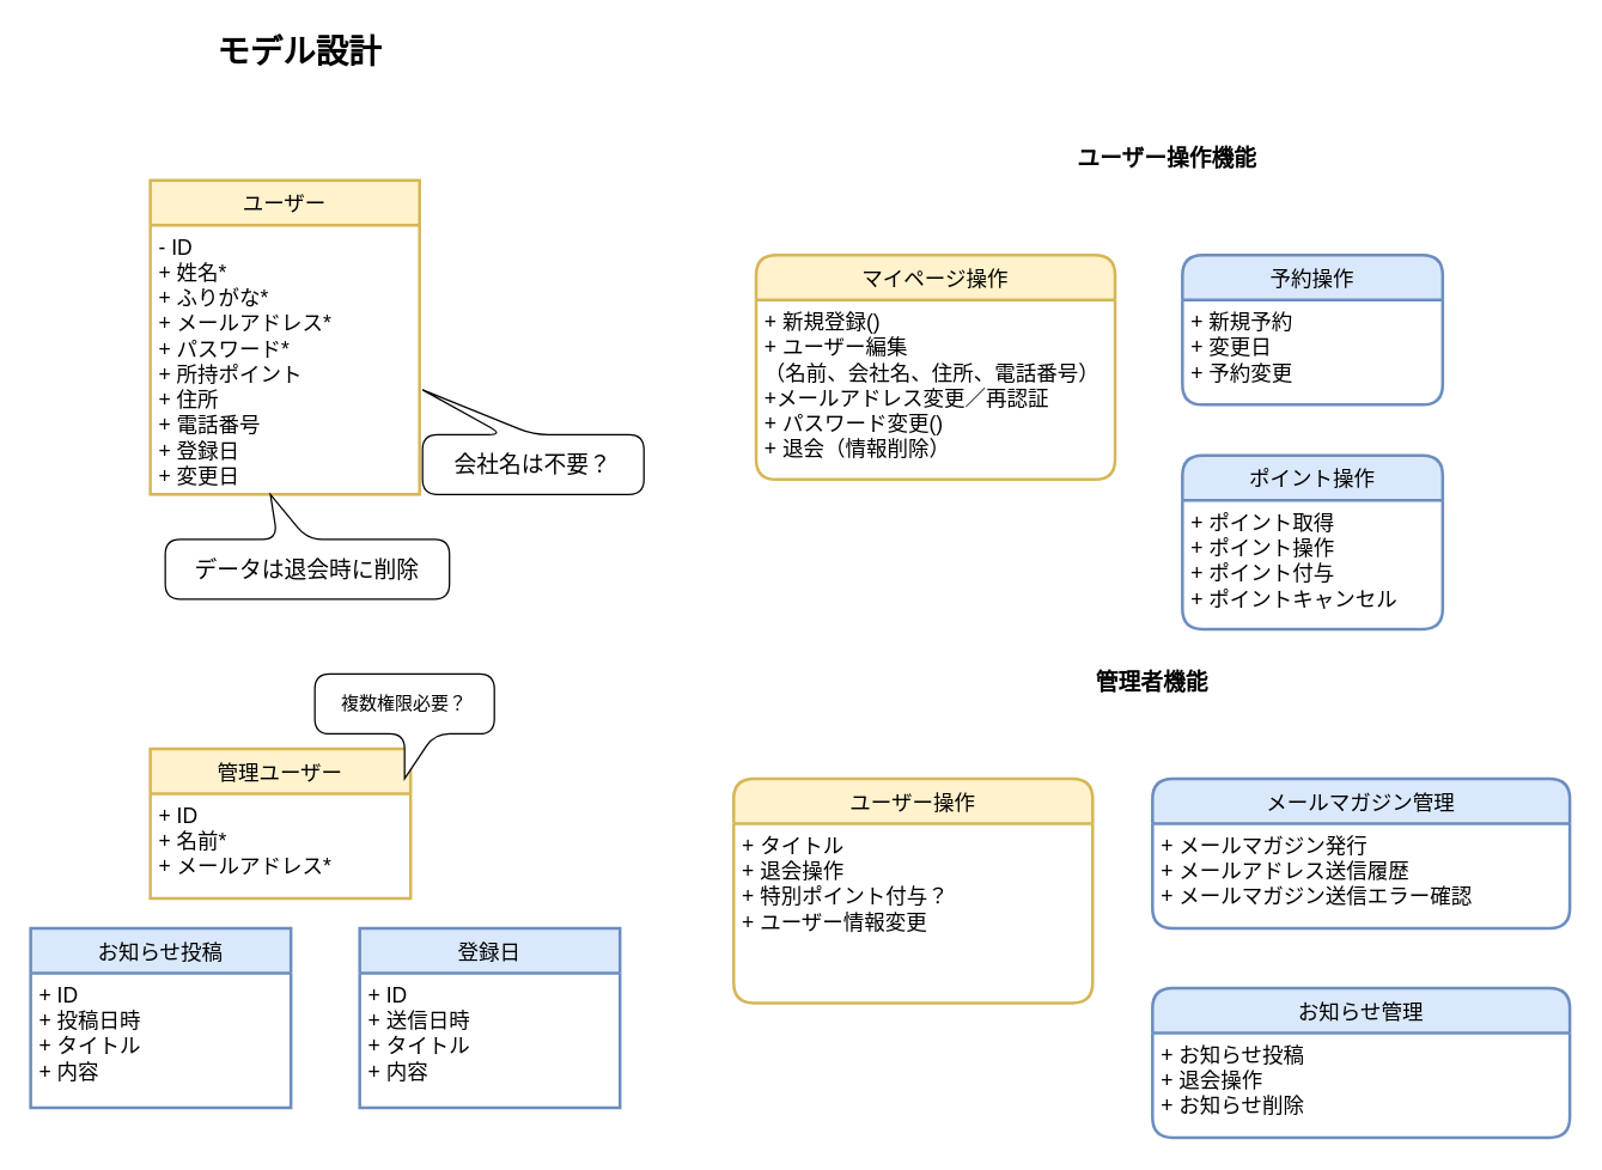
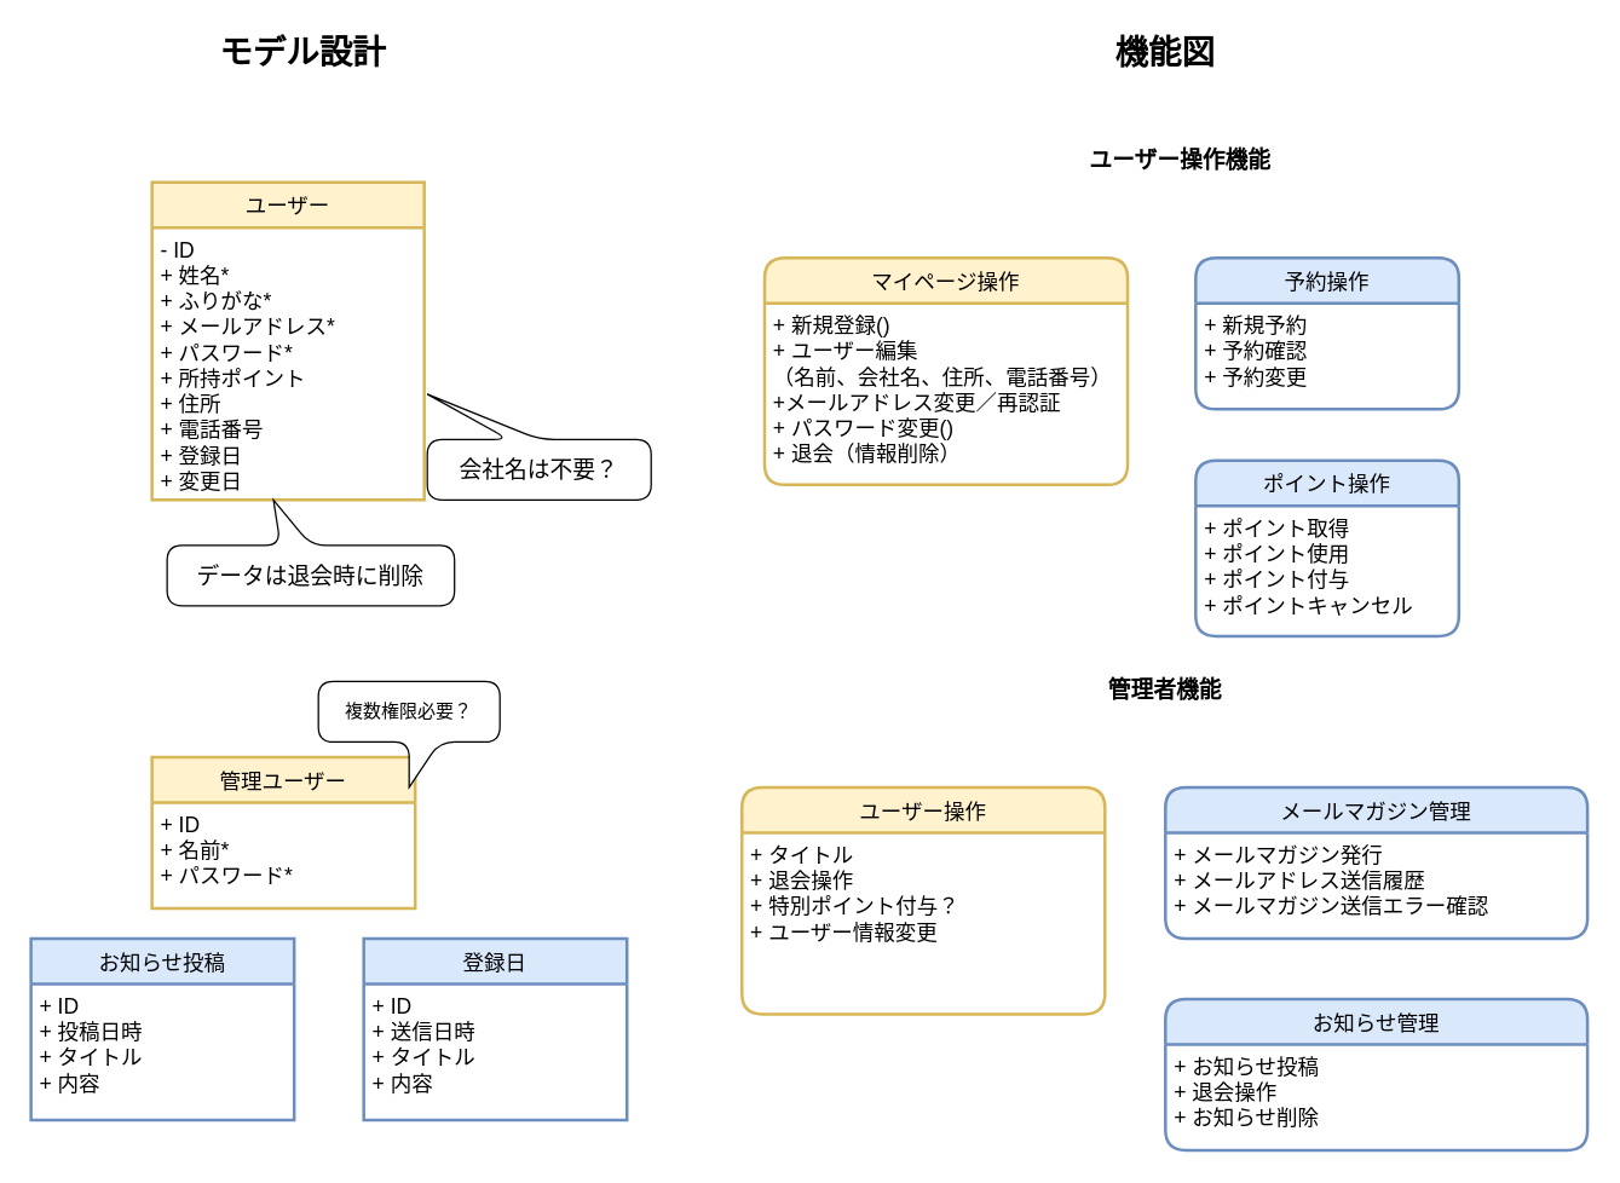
  <mxCell id="0" />
  <mxCell id="1" parent="0" />
  <mxCell id="2" value="マイページ操作" style="swimlane;childLayout=stackLayout;horizontal=1;startSize=30;horizontalStack=0;rounded=1;fontSize=14;fontStyle=0;strokeWidth=2;resizeParent=0;resizeLast=1;shadow=0;dashed=0;align=center;swimlaneLine=1;fillColor=#fff2cc;strokeColor=#d6b656;" parent="1" vertex="1"><mxGeometry x="505" y="170" width="240" height="150" as="geometry"><mxRectangle x="50" y="130" width="90" height="30" as="alternateBounds" /></mxGeometry></mxCell>
  <mxCell id="3" value="+ 新規登録()&#10;+ ユーザー編集&#10;（名前、会社名、住所、電話番号）&#10;+メールアドレス変更／再認証&#10;+ パスワード変更()&#10;+ 退会（情報削除）" style="align=left;strokeColor=none;fillColor=none;spacingLeft=4;fontSize=14;verticalAlign=top;resizable=0;rotatable=0;part=1;" parent="2" vertex="1"><mxGeometry y="30" width="240" height="120" as="geometry" /></mxCell>
  <mxCell id="4" value="予約操作" style="swimlane;childLayout=stackLayout;horizontal=1;startSize=30;horizontalStack=0;rounded=1;fontSize=14;fontStyle=0;strokeWidth=2;resizeParent=0;resizeLast=1;shadow=0;dashed=0;align=center;fillColor=#dae8fc;strokeColor=#6c8ebf;" parent="1" vertex="1"><mxGeometry x="790" y="170" width="174" height="100" as="geometry"><mxRectangle x="50" y="130" width="90" height="30" as="alternateBounds" /></mxGeometry></mxCell>
- <mxCell id="5" value="+ 新規予約&#10;+ 変更日&#10;+ 予約変更&#10;" style="align=left;strokeColor=none;fillColor=none;spacingLeft=4;fontSize=14;verticalAlign=top;resizable=0;rotatable=0;part=1;" parent="4" vertex="1"><mxGeometry y="30" width="174" height="70" as="geometry" /></mxCell>
+ <mxCell id="5" value="+ 新規予約&#10;+ 予約確認&#10;+ 予約変更&#10;" style="align=left;strokeColor=none;fillColor=none;spacingLeft=4;fontSize=14;verticalAlign=top;resizable=0;rotatable=0;part=1;" parent="4" vertex="1"><mxGeometry y="30" width="174" height="70" as="geometry" /></mxCell>
+ <mxCell id="6" value="&lt;font size=&quot;1&quot;&gt;&lt;b style=&quot;font-size: 22px&quot;&gt;機能図&lt;/b&gt;&lt;/font&gt;" style="text;html=1;strokeColor=none;fillColor=none;align=center;verticalAlign=middle;whiteSpace=wrap;rounded=0;fontSize=14;" parent="1" vertex="1"><mxGeometry x="670" y="20" width="200" height="30" as="geometry" /></mxCell>
  <mxCell id="7" value="&lt;font style=&quot;font-size: 15px;&quot;&gt;&lt;span style=&quot;font-size: 15px;&quot;&gt;ユーザー操作機能&lt;/span&gt;&lt;/font&gt;" style="text;html=1;strokeColor=none;fillColor=none;align=center;verticalAlign=middle;whiteSpace=wrap;rounded=0;fontSize=15;fontStyle=1" parent="1" vertex="1"><mxGeometry x="680" y="90" width="200" height="30" as="geometry" /></mxCell>
  <mxCell id="8" value="ユーザー操作" style="swimlane;childLayout=stackLayout;horizontal=1;startSize=30;horizontalStack=0;rounded=1;fontSize=14;fontStyle=0;strokeWidth=2;resizeParent=0;resizeLast=1;shadow=0;dashed=0;align=center;swimlaneLine=1;fillColor=#fff2cc;strokeColor=#d6b656;" parent="1" vertex="1"><mxGeometry x="490" y="520" width="240" height="150" as="geometry"><mxRectangle x="50" y="130" width="90" height="30" as="alternateBounds" /></mxGeometry></mxCell>
  <mxCell id="9" value="+ タイトル&#10;+ 退会操作&#10;+ 特別ポイント付与？&#10;+ ユーザー情報変更" style="align=left;strokeColor=none;fillColor=none;spacingLeft=4;fontSize=14;verticalAlign=top;resizable=0;rotatable=0;part=1;" parent="8" vertex="1"><mxGeometry y="30" width="240" height="120" as="geometry" /></mxCell>
  <mxCell id="10" value="メールマガジン管理" style="swimlane;childLayout=stackLayout;horizontal=1;startSize=30;horizontalStack=0;rounded=1;fontSize=14;fontStyle=0;strokeWidth=2;resizeParent=0;resizeLast=1;shadow=0;dashed=0;align=center;fillColor=#dae8fc;strokeColor=#6c8ebf;" parent="1" vertex="1"><mxGeometry x="770" y="520" width="279" height="100" as="geometry"><mxRectangle x="50" y="130" width="90" height="30" as="alternateBounds" /></mxGeometry></mxCell>
  <mxCell id="11" value="+ メールマガジン発行&#10;+ メールアドレス送信履歴&#10;+ メールマガジン送信エラー確認&#10;" style="align=left;strokeColor=none;fillColor=none;spacingLeft=4;fontSize=14;verticalAlign=top;resizable=0;rotatable=0;part=1;" parent="10" vertex="1"><mxGeometry y="30" width="279" height="70" as="geometry" /></mxCell>
  <mxCell id="12" value="管理者機能" style="text;html=1;strokeColor=none;fillColor=none;align=center;verticalAlign=middle;whiteSpace=wrap;rounded=0;fontSize=15;fontStyle=1" parent="1" vertex="1"><mxGeometry x="670" y="440" width="200" height="30" as="geometry" /></mxCell>
  <mxCell id="13" value="&lt;b style=&quot;font-size: 22px;&quot;&gt;モデル設計&lt;/b&gt;" style="text;html=1;strokeColor=none;fillColor=none;align=center;verticalAlign=middle;whiteSpace=wrap;rounded=0;fontSize=14;" parent="1" vertex="1"><mxGeometry x="100" y="20" width="200" height="30" as="geometry" /></mxCell>
  <mxCell id="14" value="ユーザー" style="swimlane;childLayout=stackLayout;horizontal=1;startSize=30;horizontalStack=0;rounded=0;fontSize=14;fontStyle=0;strokeWidth=2;resizeParent=0;resizeLast=1;shadow=0;dashed=0;align=center;swimlaneLine=1;fillColor=#fff2cc;strokeColor=#d6b656;" parent="1" vertex="1"><mxGeometry x="100" y="120" width="180" height="210" as="geometry"><mxRectangle x="50" y="130" width="90" height="30" as="alternateBounds" /></mxGeometry></mxCell>
  <mxCell id="15" value="- ID&#10;+ 姓名*&#10;+ ふりがな*&#10;+ メールアドレス*&#10;+ パスワード*&#10;+ 所持ポイント&#10;+ 住所&#10;+ 電話番号&#10;+ 登録日&#10;+ 変更日&#10;" style="align=left;strokeColor=none;fillColor=none;spacingLeft=4;fontSize=14;verticalAlign=top;resizable=0;rotatable=0;part=1;" parent="14" vertex="1"><mxGeometry y="30" width="180" height="180" as="geometry" /></mxCell>
  <mxCell id="16" value="データは退会時に削除" style="shape=callout;whiteSpace=wrap;html=1;perimeter=calloutPerimeter;rounded=1;fontSize=15;position2=0.63;direction=west;" parent="1" vertex="1"><mxGeometry x="110" y="330" width="190" height="70" as="geometry" /></mxCell>
  <mxCell id="17" value="会社名は不要？" style="shape=callout;whiteSpace=wrap;html=1;perimeter=calloutPerimeter;rounded=1;fontSize=15;position2=1;direction=west;" parent="1" vertex="1"><mxGeometry x="282" y="260" width="148" height="70" as="geometry" /></mxCell>
  <mxCell id="18" value="管理ユーザー" style="swimlane;childLayout=stackLayout;horizontal=1;startSize=30;horizontalStack=0;rounded=0;fontSize=14;fontStyle=0;strokeWidth=2;resizeParent=0;resizeLast=1;shadow=0;dashed=0;align=center;fillColor=#fff2cc;strokeColor=#d6b656;" parent="1" vertex="1"><mxGeometry x="100" y="500" width="174" height="100" as="geometry"><mxRectangle x="50" y="130" width="90" height="30" as="alternateBounds" /></mxGeometry></mxCell>
- <mxCell id="19" value="+ ID&#10;+ 名前*&#10;+ メールアドレス*" style="align=left;strokeColor=none;fillColor=none;spacingLeft=4;fontSize=14;verticalAlign=top;resizable=0;rotatable=0;part=1;" parent="18" vertex="1"><mxGeometry y="30" width="174" height="70" as="geometry" /></mxCell>
+ <mxCell id="19" value="+ ID&#10;+ 名前*&#10;+ パスワード*" style="align=left;strokeColor=none;fillColor=none;spacingLeft=4;fontSize=14;verticalAlign=top;resizable=0;rotatable=0;part=1;" parent="18" vertex="1"><mxGeometry y="30" width="174" height="70" as="geometry" /></mxCell>
  <mxCell id="20" value="登録日" style="swimlane;childLayout=stackLayout;horizontal=1;startSize=30;horizontalStack=0;rounded=0;fontSize=14;fontStyle=0;strokeWidth=2;resizeParent=0;resizeLast=1;shadow=0;dashed=0;align=center;fillColor=#dae8fc;strokeColor=#6c8ebf;" parent="1" vertex="1"><mxGeometry x="240" y="620" width="174" height="120" as="geometry"><mxRectangle x="50" y="130" width="90" height="30" as="alternateBounds" /></mxGeometry></mxCell>
  <mxCell id="21" value="+ ID&#10;+ 送信日時&#10;+ タイトル&#10;+ 内容" style="align=left;strokeColor=none;fillColor=none;spacingLeft=4;fontSize=14;verticalAlign=top;resizable=0;rotatable=0;part=1;" parent="20" vertex="1"><mxGeometry y="30" width="174" height="90" as="geometry" /></mxCell>
  <mxCell id="22" value="お知らせ投稿" style="swimlane;childLayout=stackLayout;horizontal=1;startSize=30;horizontalStack=0;rounded=0;fontSize=14;fontStyle=0;strokeWidth=2;resizeParent=0;resizeLast=1;shadow=0;dashed=0;align=center;fillColor=#dae8fc;strokeColor=#6c8ebf;" parent="1" vertex="1"><mxGeometry x="20" y="620" width="174" height="120" as="geometry"><mxRectangle x="50" y="130" width="90" height="30" as="alternateBounds" /></mxGeometry></mxCell>
  <mxCell id="23" value="+ ID&#10;+ 投稿日時&#10;+ タイトル&#10;+ 内容" style="align=left;strokeColor=none;fillColor=none;spacingLeft=4;fontSize=14;verticalAlign=top;resizable=0;rotatable=0;part=1;" parent="22" vertex="1"><mxGeometry y="30" width="174" height="90" as="geometry" /></mxCell>
  <mxCell id="24" value="複数権限必要？" style="shape=callout;whiteSpace=wrap;html=1;perimeter=calloutPerimeter;rounded=1;" parent="1" vertex="1"><mxGeometry x="210" y="450" width="120" height="70" as="geometry" /></mxCell>
  <mxCell id="25" value="ポイント操作" style="swimlane;childLayout=stackLayout;horizontal=1;startSize=30;horizontalStack=0;rounded=1;fontSize=14;fontStyle=0;strokeWidth=2;resizeParent=0;resizeLast=1;shadow=0;dashed=0;align=center;fillColor=#dae8fc;strokeColor=#6c8ebf;" parent="1" vertex="1"><mxGeometry x="790" y="304" width="174" height="116" as="geometry"><mxRectangle x="50" y="130" width="90" height="30" as="alternateBounds" /></mxGeometry></mxCell>
- <mxCell id="26" value="+ ポイント取得&#10;+ ポイント操作&#10;+ ポイント付与&#10;+ ポイントキャンセル" style="align=left;strokeColor=none;fillColor=none;spacingLeft=4;fontSize=14;verticalAlign=top;resizable=0;rotatable=0;part=1;" parent="25" vertex="1"><mxGeometry y="30" width="174" height="86" as="geometry" /></mxCell>
+ <mxCell id="26" value="+ ポイント取得&#10;+ ポイント使用&#10;+ ポイント付与&#10;+ ポイントキャンセル" style="align=left;strokeColor=none;fillColor=none;spacingLeft=4;fontSize=14;verticalAlign=top;resizable=0;rotatable=0;part=1;" parent="25" vertex="1"><mxGeometry y="30" width="174" height="86" as="geometry" /></mxCell>
  <mxCell id="27" value="お知らせ管理" style="swimlane;childLayout=stackLayout;horizontal=1;startSize=30;horizontalStack=0;rounded=1;fontSize=14;fontStyle=0;strokeWidth=2;resizeParent=0;resizeLast=1;shadow=0;dashed=0;align=center;fillColor=#dae8fc;strokeColor=#6c8ebf;" vertex="1" parent="1"><mxGeometry x="770" y="660" width="279" height="100" as="geometry"><mxRectangle x="50" y="130" width="90" height="30" as="alternateBounds" /></mxGeometry></mxCell>
  <mxCell id="28" value="+ お知らせ投稿&#10;+ 退会操作&#10;+ お知らせ削除" style="align=left;strokeColor=none;fillColor=none;spacingLeft=4;fontSize=14;verticalAlign=top;resizable=0;rotatable=0;part=1;" vertex="1" parent="27"><mxGeometry y="30" width="279" height="70" as="geometry" /></mxCell>
